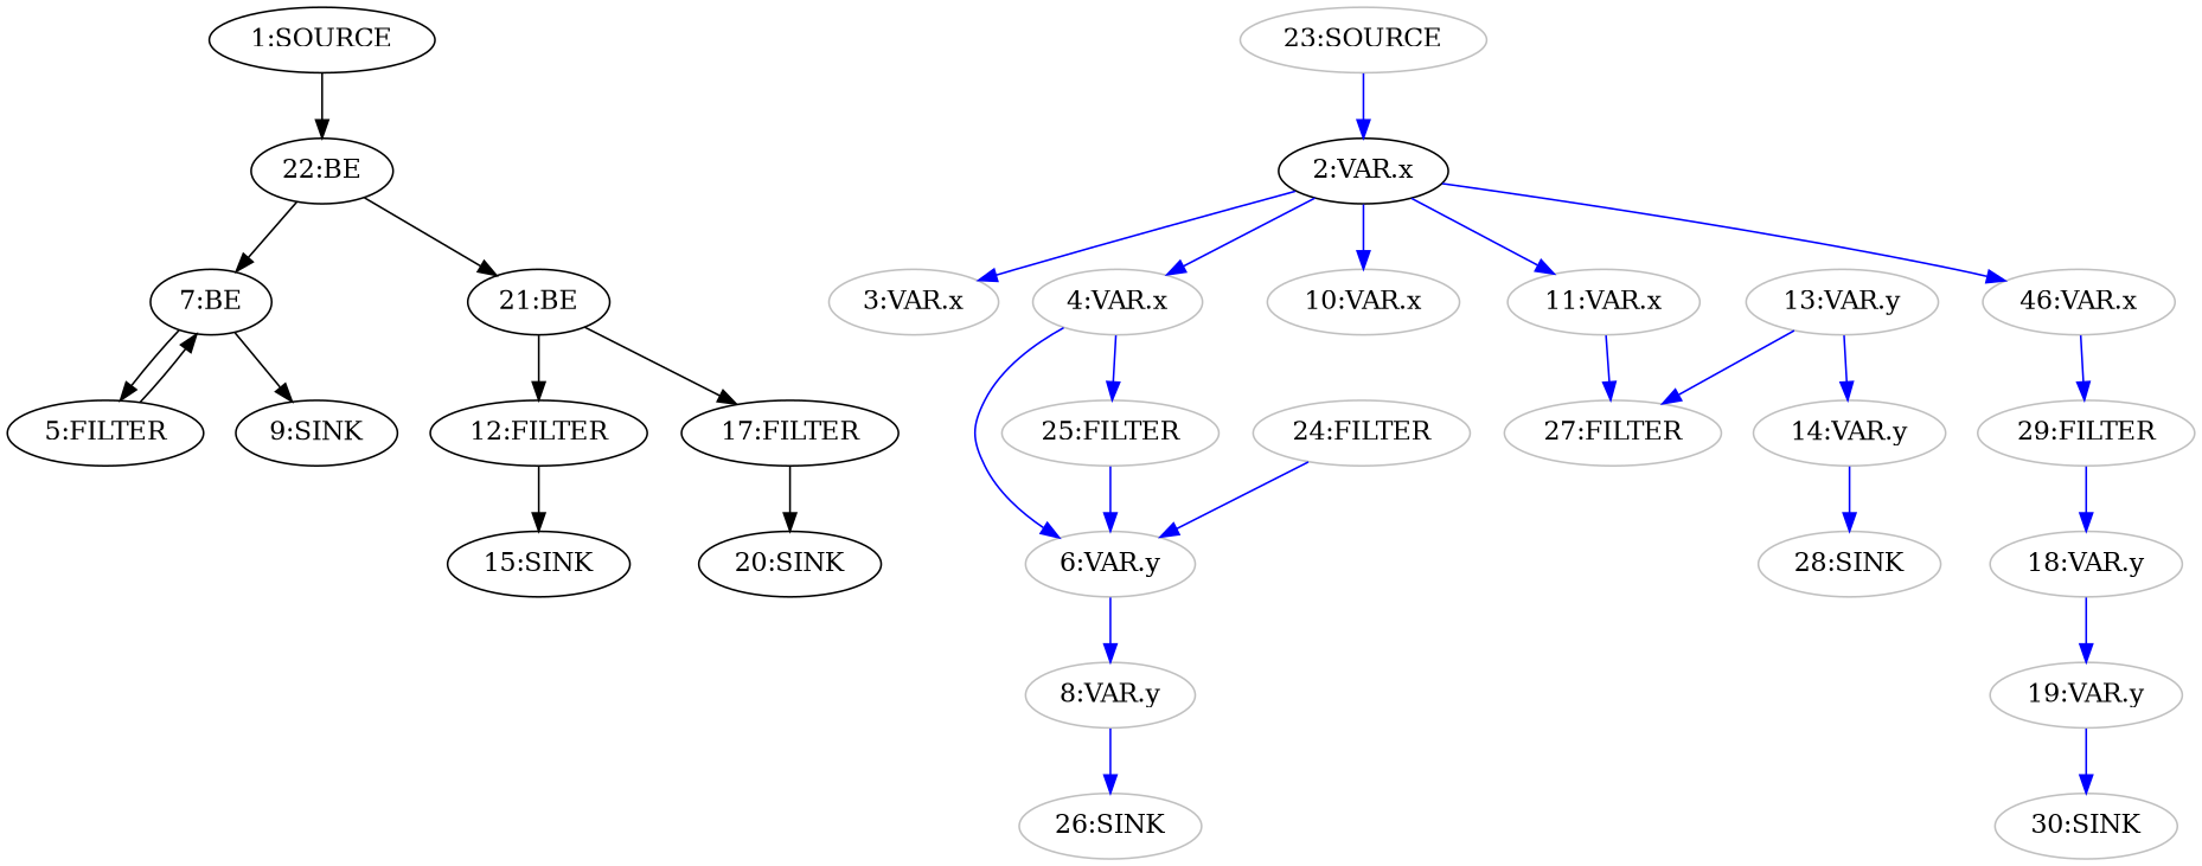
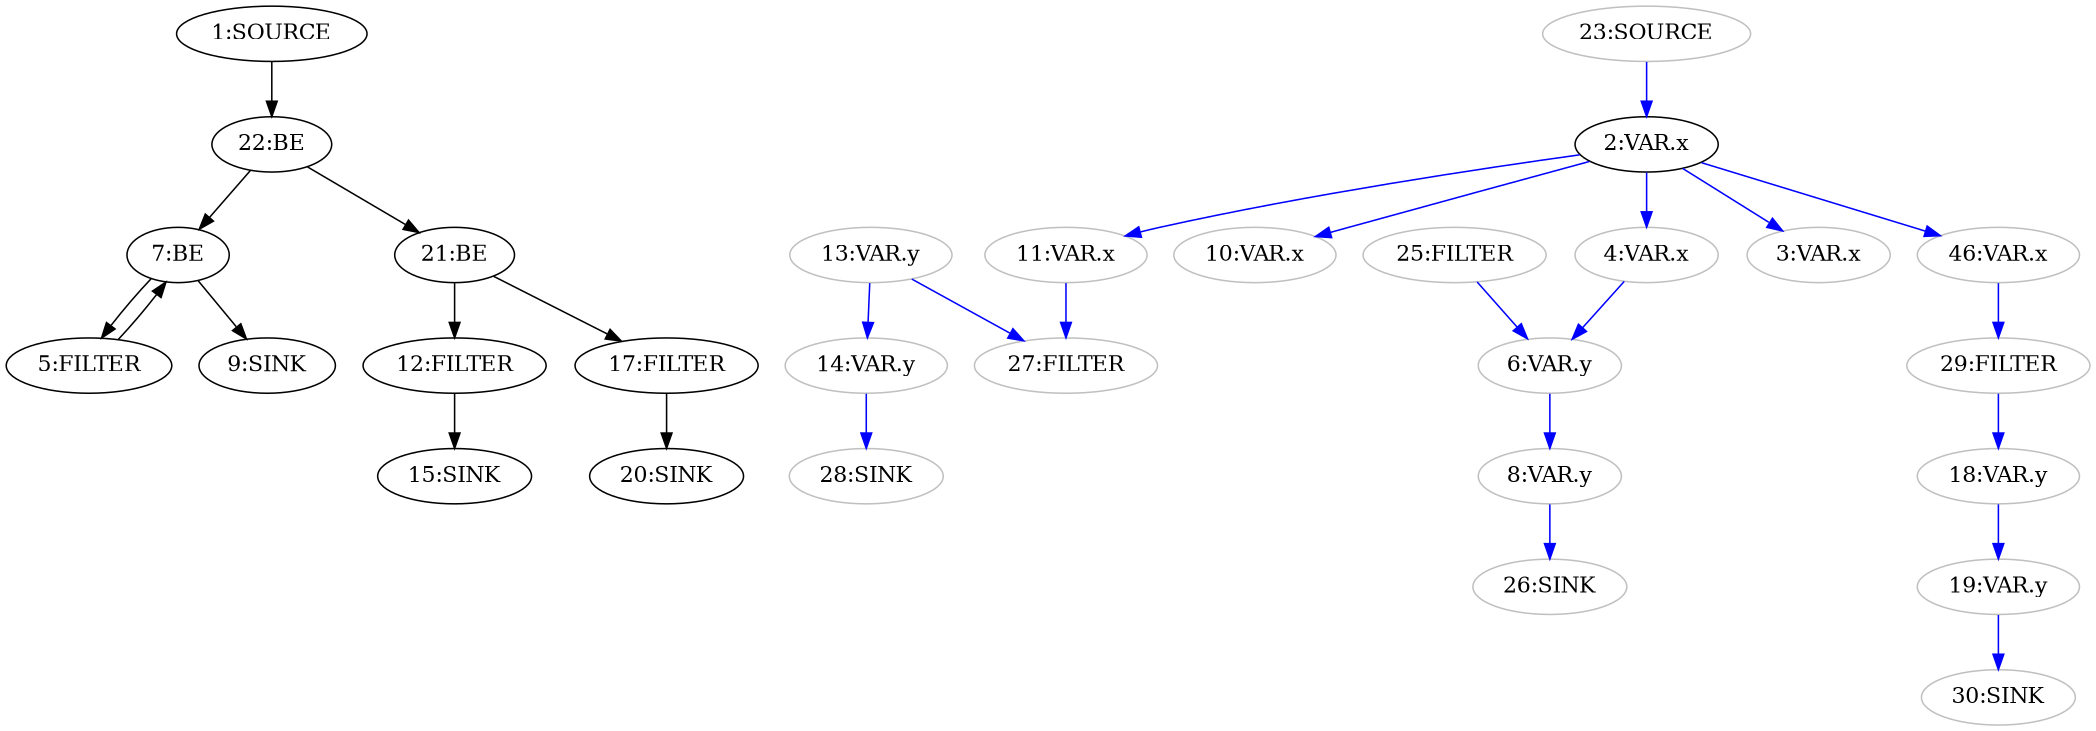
  digraph {
    node [color=grey]
    edge [color=blue]
    n1 [label="7:BE" color=""]
    n2 [label="5:FILTER" color=""]
    n3 [label="9:SINK" color=""]
    n4 [label="22:BE" color=""]
    n5 [label="21:BE" color=""]
    n6 [label="12:FILTER" color=""]
    n7 [label="17:FILTER" color=""]
    n8 [label="15:SINK" color=""]
    n9 [label="20:SINK" color=""]
    n10 [label="1:SOURCE" color=""]
    n11 [color=black label="2:VAR.x"]
    n12 [label="3:VAR.x"]
    n13 [label="4:VAR.x"]
    n14 [label="10:VAR.x"]
    n15 [label="11:VAR.x"]
    n16 [label="46:VAR.x"]
    n17 [label="25:FILTER"]
    n18 [label="6:VAR.y"]
    n19 [label="27:FILTER"]
    n20 [label="29:FILTER"]
-   n21 [label="24:FILTER"]
    n22 [label="8:VAR.y"]
    n23 [label="26:SINK"]
    n24 [label="13:VAR.y"]
    n25 [label="14:VAR.y"]
    n26 [label="28:SINK"]
    n27 [label="18:VAR.y"]
    n28 [label="19:VAR.y"]
    n29 [label="30:SINK"]
    n30 [label="23:SOURCE"]
    n1 -> n2 [color=black]
    n1 -> n3 [color=black]
    n2 -> n1 [color=black]
    n4 -> n1 [color=black]
    n4 -> n5 [color=black]
    n5 -> n6 [color=black]
    n5 -> n7 [color=black]
    n6 -> n8 [color=black]
    n7 -> n9 [color=black]
    n10 -> n4 [color=black]
    n11 -> n12
    n11 -> n13
    n11 -> n14
    n11 -> n15
    n11 -> n16
-   n13 -> n17
    n13 -> n18
    n15 -> n19
    n16 -> n20
    n17 -> n18
    n18 -> n22
    n20 -> n27
-   n21 -> n18
    n22 -> n23
    n24 -> n19
    n24 -> n25
    n25 -> n26
    n27 -> n28
    n28 -> n29
    n30 -> n11
  }
